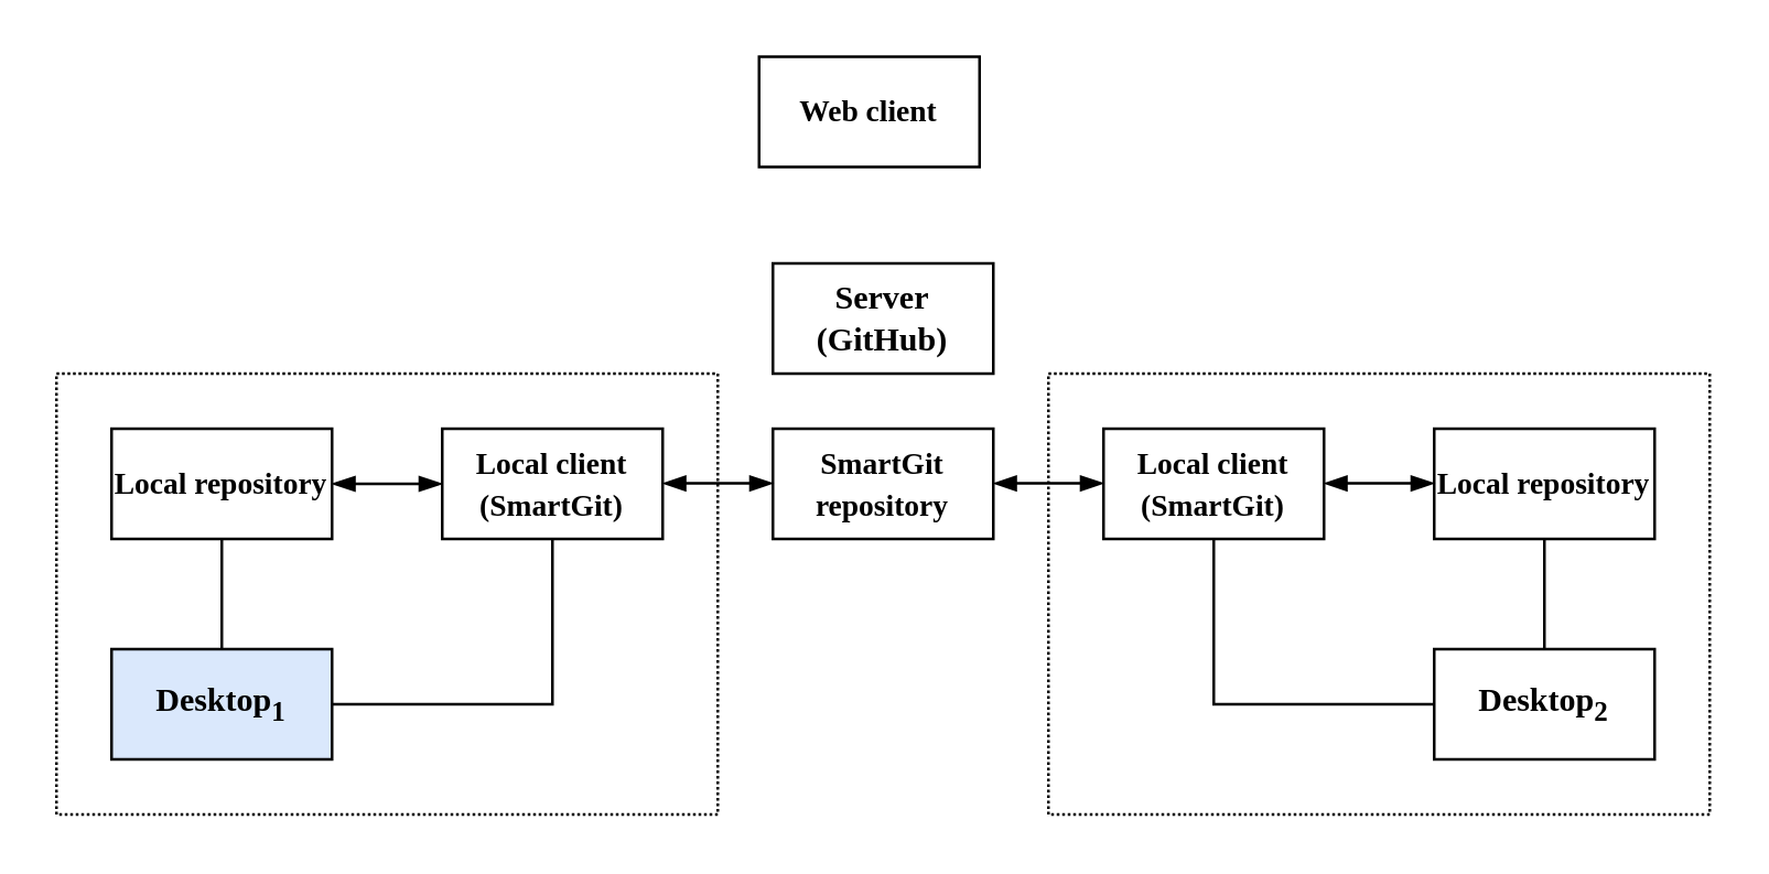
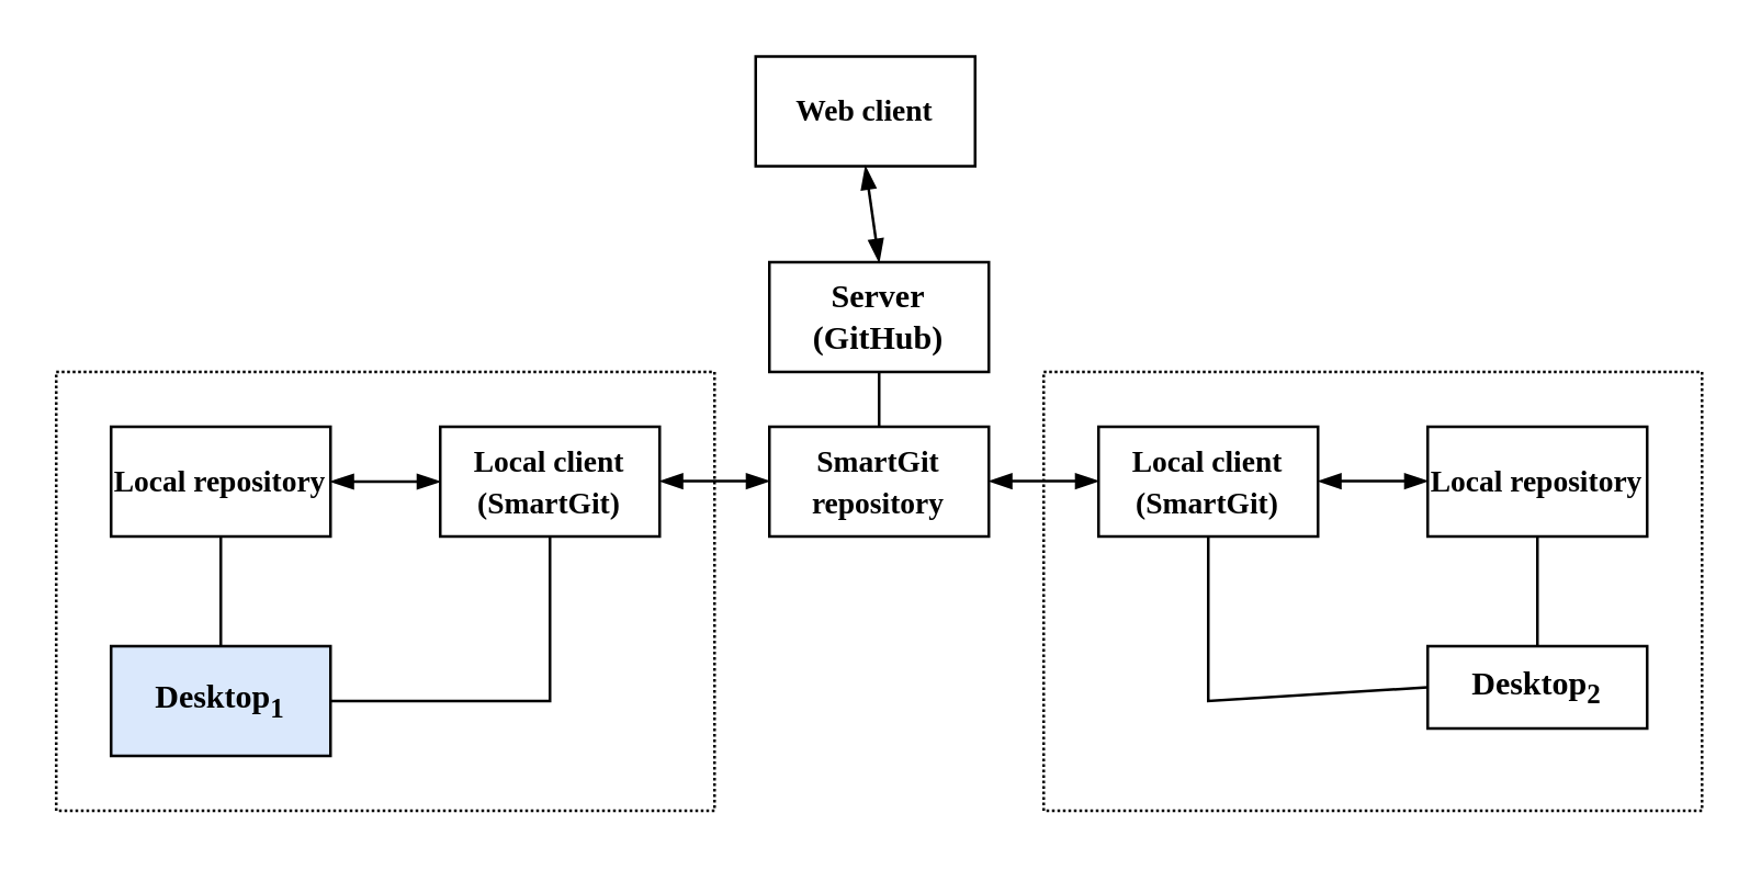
  <mxCell id="0" />
  <mxCell id="1" parent="0" />
  <mxCell id="2" value="" style="rounded=0;whiteSpace=wrap;html=1;fillColor=none;dashed=1;dashPattern=1 1;" vertex="1" parent="1"><mxGeometry x="380" y="135" width="240" height="160" as="geometry" /></mxCell>
  <mxCell id="3" value="" style="rounded=0;whiteSpace=wrap;html=1;fillColor=none;dashed=1;dashPattern=1 1;" vertex="1" parent="1"><mxGeometry x="20" y="135" width="240" height="160" as="geometry" /></mxCell>
  <mxCell id="4" value="&lt;font face=&quot;Verdana&quot;&gt;&lt;b&gt;Desktop&lt;sub&gt;1&lt;/sub&gt;&lt;/b&gt;&lt;/font&gt;" style="rounded=0;whiteSpace=wrap;html=1;fillColor=#dae8fc;" vertex="1" parent="1"><mxGeometry x="40" y="235" width="80" height="40" as="geometry" /></mxCell>
- <mxCell id="5" value="&lt;font face=&quot;Verdana&quot;&gt;&lt;b&gt;Desktop&lt;sub style=&quot;&quot;&gt;&lt;font style=&quot;font-size: 10px;&quot;&gt;2&lt;/font&gt;&lt;/sub&gt;&lt;/b&gt;&lt;/font&gt;" style="rounded=0;whiteSpace=wrap;html=1;" vertex="1" parent="1"><mxGeometry x="520" y="235" width="80" height="40" as="geometry" /></mxCell>
+ <mxCell id="5" value="&lt;font face=&quot;Verdana&quot;&gt;&lt;b&gt;Desktop&lt;sub style=&quot;&quot;&gt;&lt;font style=&quot;font-size: 10px;&quot;&gt;2&lt;/font&gt;&lt;/sub&gt;&lt;/b&gt;&lt;/font&gt;" style="rounded=0;whiteSpace=wrap;html=1;" vertex="1" parent="1"><mxGeometry x="520" y="235" width="80" height="30" as="geometry" /></mxCell>
  <mxCell id="6" value="&lt;font size=&quot;1&quot; face=&quot;Verdana&quot;&gt;&lt;b style=&quot;font-size: 11px;&quot;&gt;Web client&lt;/b&gt;&lt;/font&gt;" style="rounded=0;whiteSpace=wrap;html=1;" vertex="1" parent="1"><mxGeometry x="275" y="20" width="80" height="40" as="geometry" /></mxCell>
  <mxCell id="7" value="&lt;font size=&quot;1&quot; face=&quot;Verdana&quot;&gt;&lt;b style=&quot;font-size: 12px;&quot;&gt;Server (GitHub)&lt;/b&gt;&lt;/font&gt;" style="rounded=0;whiteSpace=wrap;html=1;" vertex="1" parent="1"><mxGeometry x="280" y="95" width="80" height="40" as="geometry" /></mxCell>
  <mxCell id="8" value="&lt;font size=&quot;1&quot; face=&quot;Verdana&quot;&gt;&lt;b style=&quot;font-size: 11px;&quot;&gt;Local repository&lt;/b&gt;&lt;/font&gt;" style="rounded=0;whiteSpace=wrap;html=1;" vertex="1" parent="1"><mxGeometry x="40" y="155" width="80" height="40" as="geometry" /></mxCell>
  <mxCell id="9" value="&lt;font size=&quot;1&quot; face=&quot;Verdana&quot;&gt;&lt;b style=&quot;font-size: 11px;&quot;&gt;Local repository&lt;/b&gt;&lt;/font&gt;" style="rounded=0;whiteSpace=wrap;html=1;" vertex="1" parent="1"><mxGeometry x="520" y="155" width="80" height="40" as="geometry" /></mxCell>
  <mxCell id="10" value="&lt;font size=&quot;1&quot; face=&quot;Verdana&quot;&gt;&lt;b style=&quot;font-size: 11px;&quot;&gt;SmartGit repository&lt;/b&gt;&lt;/font&gt;" style="rounded=0;whiteSpace=wrap;html=1;" vertex="1" parent="1"><mxGeometry x="280" y="155" width="80" height="40" as="geometry" /></mxCell>
  <mxCell id="11" value="" style="endArrow=none;html=1;rounded=0;exitX=0.5;exitY=0;exitDx=0;exitDy=0;entryX=0.5;entryY=1;entryDx=0;entryDy=0;" edge="1" parent="1" source="4" target="8"><mxGeometry width="50" height="50" relative="1" as="geometry"><mxPoint x="150" y="255" as="sourcePoint" /><mxPoint x="200" y="205" as="targetPoint" /></mxGeometry></mxCell>
  <mxCell id="12" value="" style="endArrow=none;html=1;rounded=0;exitX=0.5;exitY=0;exitDx=0;exitDy=0;entryX=0.5;entryY=1;entryDx=0;entryDy=0;" edge="1" parent="1" source="5" target="9"><mxGeometry width="50" height="50" relative="1" as="geometry"><mxPoint x="630" y="235" as="sourcePoint" /><mxPoint x="680" y="185" as="targetPoint" /></mxGeometry></mxCell>
+ <mxCell id="13" value="" style="endArrow=none;html=1;rounded=0;exitX=0.5;exitY=0;exitDx=0;exitDy=0;entryX=0.5;entryY=1;entryDx=0;entryDy=0;" edge="1" parent="1" source="10" target="7"><mxGeometry width="50" height="50" relative="1" as="geometry"><mxPoint x="380" y="145" as="sourcePoint" /><mxPoint x="430" y="95" as="targetPoint" /></mxGeometry></mxCell>
  <mxCell id="14" value="" style="endArrow=blockThin;html=1;rounded=0;exitX=1;exitY=0.5;exitDx=0;exitDy=0;entryX=0;entryY=0.5;entryDx=0;entryDy=0;startArrow=blockThin;startFill=1;endFill=1;" edge="1" parent="1" source="8"><mxGeometry width="50" height="50" relative="1" as="geometry"><mxPoint x="130" y="155" as="sourcePoint" /><mxPoint x="160" y="175" as="targetPoint" /></mxGeometry></mxCell>
  <mxCell id="15" value="" style="endArrow=blockThin;html=1;rounded=0;exitX=1;exitY=0.5;exitDx=0;exitDy=0;entryX=0;entryY=0.5;entryDx=0;entryDy=0;startArrow=blockThin;startFill=1;endFill=1;" edge="1" parent="1"><mxGeometry width="50" height="50" relative="1" as="geometry"><mxPoint x="240" y="174.83" as="sourcePoint" /><mxPoint x="280" y="174.83" as="targetPoint" /></mxGeometry></mxCell>
  <mxCell id="16" value="" style="endArrow=blockThin;html=1;rounded=0;exitX=1;exitY=0.5;exitDx=0;exitDy=0;entryX=0;entryY=0.5;entryDx=0;entryDy=0;startArrow=blockThin;startFill=1;endFill=1;" edge="1" parent="1"><mxGeometry width="50" height="50" relative="1" as="geometry"><mxPoint x="360" y="174.83" as="sourcePoint" /><mxPoint x="400" y="174.83" as="targetPoint" /></mxGeometry></mxCell>
  <mxCell id="17" value="" style="endArrow=blockThin;html=1;rounded=0;exitX=1;exitY=0.5;exitDx=0;exitDy=0;entryX=0;entryY=0.5;entryDx=0;entryDy=0;startArrow=blockThin;startFill=1;endFill=1;" edge="1" parent="1"><mxGeometry width="50" height="50" relative="1" as="geometry"><mxPoint x="480" y="174.83" as="sourcePoint" /><mxPoint x="520" y="174.83" as="targetPoint" /></mxGeometry></mxCell>
+ <mxCell id="18" value="" style="endArrow=blockThin;html=1;rounded=0;exitX=0.5;exitY=1;exitDx=0;exitDy=0;entryX=0.5;entryY=0;entryDx=0;entryDy=0;startArrow=blockThin;startFill=1;endFill=1;" edge="1" parent="1" source="6" target="7"><mxGeometry width="50" height="50" relative="1" as="geometry"><mxPoint x="350" y="55" as="sourcePoint" /><mxPoint x="390" y="55" as="targetPoint" /></mxGeometry></mxCell>
  <mxCell id="19" value="&lt;font size=&quot;1&quot; face=&quot;Verdana&quot;&gt;&lt;b style=&quot;font-size: 11px;&quot;&gt;Local client (SmartGit)&lt;/b&gt;&lt;/font&gt;" style="rounded=0;whiteSpace=wrap;html=1;" vertex="1" parent="1"><mxGeometry x="160" y="155" width="80" height="40" as="geometry" /></mxCell>
  <mxCell id="20" value="&lt;font size=&quot;1&quot; face=&quot;Verdana&quot;&gt;&lt;b style=&quot;font-size: 11px;&quot;&gt;Local client (SmartGit)&lt;/b&gt;&lt;/font&gt;" style="rounded=0;whiteSpace=wrap;html=1;" vertex="1" parent="1"><mxGeometry x="400" y="155" width="80" height="40" as="geometry" /></mxCell>
  <mxCell id="21" value="" style="endArrow=none;html=1;rounded=0;entryX=0.5;entryY=1;entryDx=0;entryDy=0;exitX=0;exitY=0.5;exitDx=0;exitDy=0;" edge="1" parent="1" source="5" target="20"><mxGeometry width="50" height="50" relative="1" as="geometry"><mxPoint x="300" y="295" as="sourcePoint" /><mxPoint x="350" y="245" as="targetPoint" /><Array as="points"><mxPoint x="440" y="255" /></Array></mxGeometry></mxCell>
  <mxCell id="22" value="" style="endArrow=none;html=1;rounded=0;exitX=1;exitY=0.5;exitDx=0;exitDy=0;entryX=0.5;entryY=1;entryDx=0;entryDy=0;" edge="1" parent="1" source="4" target="19"><mxGeometry width="50" height="50" relative="1" as="geometry"><mxPoint x="170" y="305" as="sourcePoint" /><mxPoint x="220" y="255" as="targetPoint" /><Array as="points"><mxPoint x="200" y="255" /></Array></mxGeometry></mxCell>
